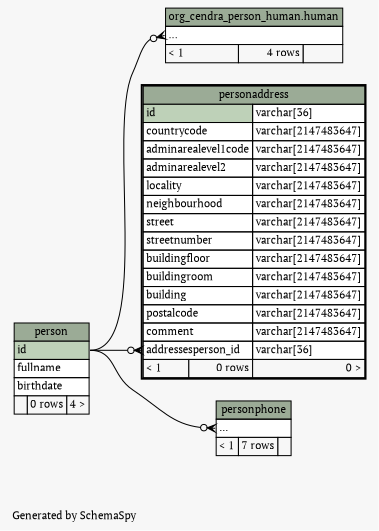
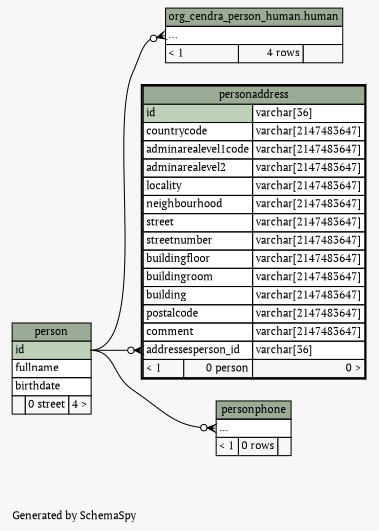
  digraph {
    bgcolor="#f7f7f7"
    fontname="PT Serif"
    fontsize=11
    label="\nGenerated by SchemaSpy"
    labeljust=l
    nodesep=0.18
    rankdir=RL
    ranksep=0.46
    node [fontname="PT Serif" fontsize=11 shape=plaintext]
    edge [arrowhead=none arrowsize=0.8 arrowtail=crowodot dir=back fontname="PT Serif" headport="id:e" tailport="elipses:w"]
    n1 [label=<     <TABLE BORDER="0" CELLBORDER="1" CELLSPACING="0" BGCOLOR="#ffffff">       <TR><TD COLSPAN="3" BGCOLOR="#9bab96" ALIGN="CENTER">org_cendra_person_human.human</TD></TR>       <TR><TD PORT="elipses" COLSPAN="3" ALIGN="LEFT">...</TD></TR>       <TR><TD ALIGN="LEFT" BGCOLOR="#f7f7f7">&lt; 1</TD><TD ALIGN="RIGHT" BGCOLOR="#f7f7f7">4 rows</TD><TD ALIGN="RIGHT" BGCOLOR="#f7f7f7">  </TD></TR>     </TABLE>>]
-   n2 [label=<     <TABLE BORDER="0" CELLBORDER="1" CELLSPACING="0" BGCOLOR="#ffffff">       <TR><TD COLSPAN="3" BGCOLOR="#9bab96" ALIGN="CENTER">person</TD></TR>       <TR><TD PORT="id" COLSPAN="3" BGCOLOR="#bed1b8" ALIGN="LEFT">id</TD></TR>       <TR><TD PORT="fullname" COLSPAN="3" ALIGN="LEFT">fullname</TD></TR>       <TR><TD PORT="birthdate" COLSPAN="3" ALIGN="LEFT">birthdate</TD></TR>       <TR><TD ALIGN="LEFT" BGCOLOR="#f7f7f7">  </TD><TD ALIGN="RIGHT" BGCOLOR="#f7f7f7">0 rows</TD><TD ALIGN="RIGHT" BGCOLOR="#f7f7f7">4 &gt;</TD></TR>     </TABLE>>]
-   n3 [label=<     <TABLE BORDER="2" CELLBORDER="1" CELLSPACING="0" BGCOLOR="#ffffff">       <TR><TD COLSPAN="3" BGCOLOR="#9bab96" ALIGN="CENTER">personaddress</TD></TR>       <TR><TD PORT="id" COLSPAN="2" BGCOLOR="#bed1b8" ALIGN="LEFT">id</TD><TD PORT="id.type" ALIGN="LEFT">varchar[36]</TD></TR>       <TR><TD PORT="countrycode" COLSPAN="2" ALIGN="LEFT">countrycode</TD><TD PORT="countrycode.type" ALIGN="LEFT">varchar[2147483647]</TD></TR>       <TR><TD PORT="adminarealevel1code" COLSPAN="2" ALIGN="LEFT">adminarealevel1code</TD><TD PORT="adminarealevel1code.type" ALIGN="LEFT">varchar[2147483647]</TD></TR>       <TR><TD PORT="adminarealevel2" COLSPAN="2" ALIGN="LEFT">adminarealevel2</TD><TD PORT="adminarealevel2.type" ALIGN="LEFT">varchar[2147483647]</TD></TR>       <TR><TD PORT="locality" COLSPAN="2" ALIGN="LEFT">locality</TD><TD PORT="locality.type" ALIGN="LEFT">varchar[2147483647]</TD></TR>       <TR><TD PORT="neighbourhood" COLSPAN="2" ALIGN="LEFT">neighbourhood</TD><TD PORT="neighbourhood.type" ALIGN="LEFT">varchar[2147483647]</TD></TR>       <TR><TD PORT="street" COLSPAN="2" ALIGN="LEFT">street</TD><TD PORT="street.type" ALIGN="LEFT">varchar[2147483647]</TD></TR>       <TR><TD PORT="streetnumber" COLSPAN="2" ALIGN="LEFT">streetnumber</TD><TD PORT="streetnumber.type" ALIGN="LEFT">varchar[2147483647]</TD></TR>       <TR><TD PORT="buildingfloor" COLSPAN="2" ALIGN="LEFT">buildingfloor</TD><TD PORT="buildingfloor.type" ALIGN="LEFT">varchar[2147483647]</TD></TR>       <TR><TD PORT="buildingroom" COLSPAN="2" ALIGN="LEFT">buildingroom</TD><TD PORT="buildingroom.type" ALIGN="LEFT">varchar[2147483647]</TD></TR>       <TR><TD PORT="building" COLSPAN="2" ALIGN="LEFT">building</TD><TD PORT="building.type" ALIGN="LEFT">varchar[2147483647]</TD></TR>       <TR><TD PORT="postalcode" COLSPAN="2" ALIGN="LEFT">postalcode</TD><TD PORT="postalcode.type" ALIGN="LEFT">varchar[2147483647]</TD></TR>       <TR><TD PORT="comment" COLSPAN="2" ALIGN="LEFT">comment</TD><TD PORT="comment.type" ALIGN="LEFT">varchar[2147483647]</TD></TR>       <TR><TD PORT="addressesperson_id" COLSPAN="2" ALIGN="LEFT">addressesperson_id</TD><TD PORT="addressesperson_id.type" ALIGN="LEFT">varchar[36]</TD></TR>       <TR><TD ALIGN="LEFT" BGCOLOR="#f7f7f7">&lt; 1</TD><TD ALIGN="RIGHT" BGCOLOR="#f7f7f7">0 rows</TD><TD ALIGN="RIGHT" BGCOLOR="#f7f7f7">0 &gt;</TD></TR>     </TABLE>>]
-   n4 [label=<     <TABLE BORDER="0" CELLBORDER="1" CELLSPACING="0" BGCOLOR="#ffffff">       <TR><TD COLSPAN="3" BGCOLOR="#9bab96" ALIGN="CENTER">personphone</TD></TR>       <TR><TD PORT="elipses" COLSPAN="3" ALIGN="LEFT">...</TD></TR>       <TR><TD ALIGN="LEFT" BGCOLOR="#f7f7f7">&lt; 1</TD><TD ALIGN="RIGHT" BGCOLOR="#f7f7f7">7 rows</TD><TD ALIGN="RIGHT" BGCOLOR="#f7f7f7">  </TD></TR>     </TABLE>>]
+   n2 [label=<     <TABLE BORDER="0" CELLBORDER="1" CELLSPACING="0" BGCOLOR="#ffffff">       <TR><TD COLSPAN="3" BGCOLOR="#9bab96" ALIGN="CENTER">person</TD></TR>       <TR><TD PORT="id" COLSPAN="3" BGCOLOR="#bed1b8" ALIGN="LEFT">id</TD></TR>       <TR><TD PORT="fullname" COLSPAN="3" ALIGN="LEFT">fullname</TD></TR>       <TR><TD PORT="birthdate" COLSPAN="3" ALIGN="LEFT">birthdate</TD></TR>       <TR><TD ALIGN="LEFT" BGCOLOR="#f7f7f7">  </TD><TD ALIGN="RIGHT" BGCOLOR="#f7f7f7">0 street</TD><TD ALIGN="RIGHT" BGCOLOR="#f7f7f7">4 &gt;</TD></TR>     </TABLE>>]
+   n3 [label=<     <TABLE BORDER="2" CELLBORDER="1" CELLSPACING="0" BGCOLOR="#ffffff">       <TR><TD COLSPAN="3" BGCOLOR="#9bab96" ALIGN="CENTER">personaddress</TD></TR>       <TR><TD PORT="id" COLSPAN="2" BGCOLOR="#bed1b8" ALIGN="LEFT">id</TD><TD PORT="id.type" ALIGN="LEFT">varchar[36]</TD></TR>       <TR><TD PORT="countrycode" COLSPAN="2" ALIGN="LEFT">countrycode</TD><TD PORT="countrycode.type" ALIGN="LEFT">varchar[2147483647]</TD></TR>       <TR><TD PORT="adminarealevel1code" COLSPAN="2" ALIGN="LEFT">adminarealevel1code</TD><TD PORT="adminarealevel1code.type" ALIGN="LEFT">varchar[2147483647]</TD></TR>       <TR><TD PORT="adminarealevel2" COLSPAN="2" ALIGN="LEFT">adminarealevel2</TD><TD PORT="adminarealevel2.type" ALIGN="LEFT">varchar[2147483647]</TD></TR>       <TR><TD PORT="locality" COLSPAN="2" ALIGN="LEFT">locality</TD><TD PORT="locality.type" ALIGN="LEFT">varchar[2147483647]</TD></TR>       <TR><TD PORT="neighbourhood" COLSPAN="2" ALIGN="LEFT">neighbourhood</TD><TD PORT="neighbourhood.type" ALIGN="LEFT">varchar[2147483647]</TD></TR>       <TR><TD PORT="street" COLSPAN="2" ALIGN="LEFT">street</TD><TD PORT="street.type" ALIGN="LEFT">varchar[2147483647]</TD></TR>       <TR><TD PORT="streetnumber" COLSPAN="2" ALIGN="LEFT">streetnumber</TD><TD PORT="streetnumber.type" ALIGN="LEFT">varchar[2147483647]</TD></TR>       <TR><TD PORT="buildingfloor" COLSPAN="2" ALIGN="LEFT">buildingfloor</TD><TD PORT="buildingfloor.type" ALIGN="LEFT">varchar[2147483647]</TD></TR>       <TR><TD PORT="buildingroom" COLSPAN="2" ALIGN="LEFT">buildingroom</TD><TD PORT="buildingroom.type" ALIGN="LEFT">varchar[2147483647]</TD></TR>       <TR><TD PORT="building" COLSPAN="2" ALIGN="LEFT">building</TD><TD PORT="building.type" ALIGN="LEFT">varchar[2147483647]</TD></TR>       <TR><TD PORT="postalcode" COLSPAN="2" ALIGN="LEFT">postalcode</TD><TD PORT="postalcode.type" ALIGN="LEFT">varchar[2147483647]</TD></TR>       <TR><TD PORT="comment" COLSPAN="2" ALIGN="LEFT">comment</TD><TD PORT="comment.type" ALIGN="LEFT">varchar[2147483647]</TD></TR>       <TR><TD PORT="addressesperson_id" COLSPAN="2" ALIGN="LEFT">addressesperson_id</TD><TD PORT="addressesperson_id.type" ALIGN="LEFT">varchar[36]</TD></TR>       <TR><TD ALIGN="LEFT" BGCOLOR="#f7f7f7">&lt; 1</TD><TD ALIGN="RIGHT" BGCOLOR="#f7f7f7">0 person</TD><TD ALIGN="RIGHT" BGCOLOR="#f7f7f7">0 &gt;</TD></TR>     </TABLE>>]
+   n4 [label=<     <TABLE BORDER="0" CELLBORDER="1" CELLSPACING="0" BGCOLOR="#ffffff">       <TR><TD COLSPAN="3" BGCOLOR="#9bab96" ALIGN="CENTER">personphone</TD></TR>       <TR><TD PORT="elipses" COLSPAN="3" ALIGN="LEFT">...</TD></TR>       <TR><TD ALIGN="LEFT" BGCOLOR="#f7f7f7">&lt; 1</TD><TD ALIGN="RIGHT" BGCOLOR="#f7f7f7">0 rows</TD><TD ALIGN="RIGHT" BGCOLOR="#f7f7f7">  </TD></TR>     </TABLE>>]
    n1 -> n2
    n3 -> n2 [tailport="addressesperson_id:w"]
    n4 -> n2
  }
